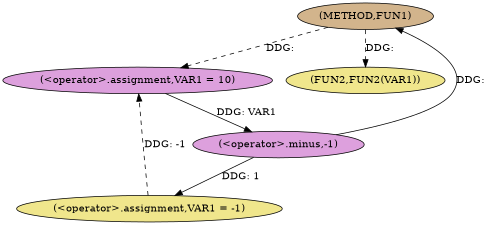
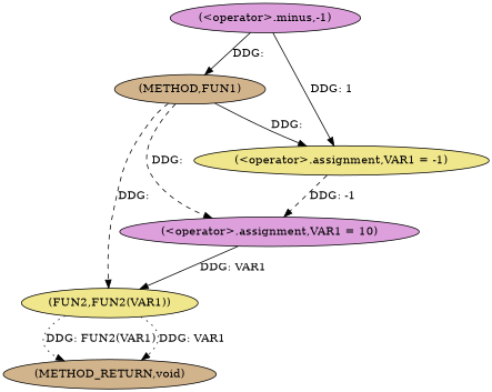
  digraph {
    node [fillcolor=tan style=filled]
    edge [style=solid]
    n1 [label="(METHOD,FUN1)"]
    n2 [fillcolor=khaki label="(<operator>.assignment,VAR1 = -1)"]
    n3 [fillcolor=plum label="(<operator>.assignment,VAR1 = 10)"]
    n4 [fillcolor=khaki label="(FUN2,FUN2(VAR1))"]
    n5 [fillcolor=plum label="(<operator>.minus,-1)"]
+   n6 [label="(METHOD_RETURN,void)"]
+   n1 -> n2 [label="DDG: "]
    n1 -> n3 [label="DDG: " style=dashed]
    n1 -> n4 [label="DDG: " style=dashed]
    n2 -> n3 [label="DDG: -1" style=dashed]
-   n3 -> n5 [label="DDG: VAR1"]
+   n3 -> n4 [label="DDG: VAR1"]
+   n4 -> n6 [label="DDG: FUN2(VAR1)" style=dotted]
+   n4 -> n6 [label="DDG: VAR1" style=dotted]
    n5 -> n1 [label="DDG: "]
    n5 -> n2 [label="DDG: 1"]
  }
